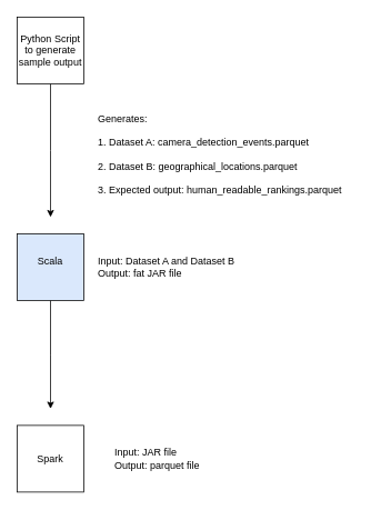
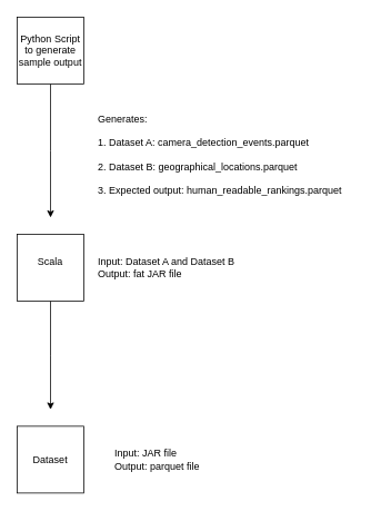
  <mxCell id="0" />
  <mxCell id="1" parent="0" />
  <mxCell id="2" style="edgeStyle=orthogonalEdgeStyle;rounded=0;orthogonalLoop=1;jettySize=auto;html=1;" edge="1" parent="1" source="3"><mxGeometry relative="1" as="geometry"><mxPoint x="60" y="260" as="targetPoint" /></mxGeometry></mxCell>
  <mxCell id="3" value="Python Script to generate sample output" style="whiteSpace=wrap;html=1;aspect=fixed;" vertex="1" parent="1"><mxGeometry x="20" y="20" width="80" height="80" as="geometry" /></mxCell>
  <mxCell id="4" value="&lt;div align=&quot;left&quot;&gt;Generates:&lt;br&gt;&lt;br&gt;&lt;/div&gt;&lt;div align=&quot;left&quot;&gt;1. Dataset A: camera_detection_events.parquet&lt;/div&gt;&lt;div align=&quot;left&quot;&gt;&amp;nbsp;&lt;br&gt;&lt;/div&gt;&lt;div align=&quot;left&quot;&gt;2. Dataset B: geographical_locations.parquet&lt;/div&gt;&lt;div align=&quot;left&quot;&gt;&lt;br&gt;&lt;/div&gt;&lt;div align=&quot;left&quot;&gt;3. Expected output: human_readable_rankings.parquet&lt;/div&gt;" style="text;html=1;align=left;verticalAlign=middle;resizable=0;points=[];autosize=1;strokeColor=none;fillColor=none;" vertex="1" parent="1"><mxGeometry x="115" y="130" width="320" height="110" as="geometry" /></mxCell>
  <mxCell id="5" style="edgeStyle=orthogonalEdgeStyle;rounded=0;orthogonalLoop=1;jettySize=auto;html=1;" edge="1" parent="1" source="6"><mxGeometry relative="1" as="geometry"><mxPoint x="60" y="490" as="targetPoint" /></mxGeometry></mxCell>
- <mxCell id="6" value="&lt;div&gt;Scala&lt;/div&gt;&lt;div&gt;&lt;br&gt;&lt;/div&gt;" style="whiteSpace=wrap;html=1;aspect=fixed;fillColor=#dae8fc;" vertex="1" parent="1"><mxGeometry x="20" y="280" width="80" height="80" as="geometry" /></mxCell>
+ <mxCell id="6" value="&lt;div&gt;Scala&lt;/div&gt;&lt;div&gt;&lt;br&gt;&lt;/div&gt;" style="whiteSpace=wrap;html=1;aspect=fixed;" vertex="1" parent="1"><mxGeometry x="20" y="280" width="80" height="80" as="geometry" /></mxCell>
  <mxCell id="7" value="&lt;div&gt;Input: Dataset A and Dataset B&lt;/div&gt;&lt;div&gt;Output: fat JAR file&lt;/div&gt;" style="text;html=1;align=left;verticalAlign=middle;resizable=0;points=[];autosize=1;strokeColor=none;fillColor=none;" vertex="1" parent="1"><mxGeometry x="115" y="300" width="190" height="40" as="geometry" /></mxCell>
- <mxCell id="8" value="Spark" style="whiteSpace=wrap;html=1;aspect=fixed;" vertex="1" parent="1"><mxGeometry x="20" y="510" width="80" height="80" as="geometry" /></mxCell>
+ <mxCell id="8" value="Dataset" style="whiteSpace=wrap;html=1;aspect=fixed;" vertex="1" parent="1"><mxGeometry x="20" y="510" width="80" height="80" as="geometry" /></mxCell>
  <mxCell id="9" value="&lt;div align=&quot;left&quot;&gt;Input: JAR file&lt;/div&gt;&lt;div align=&quot;left&quot;&gt;Output: parquet file&lt;/div&gt;" style="text;html=1;align=left;verticalAlign=middle;resizable=0;points=[];autosize=1;strokeColor=none;fillColor=none;" vertex="1" parent="1"><mxGeometry x="135" y="530" width="130" height="40" as="geometry" /></mxCell>
